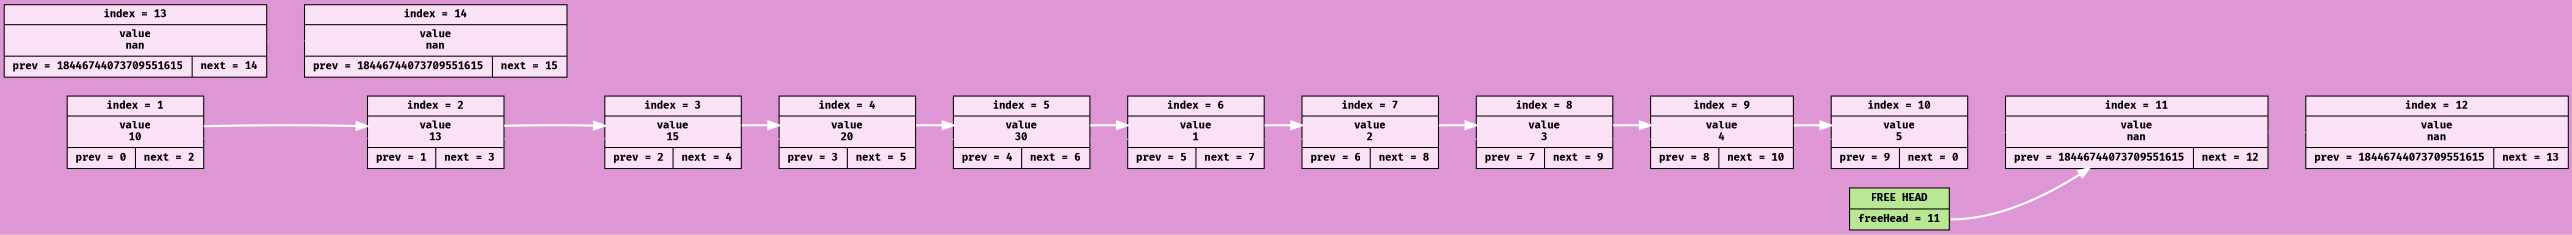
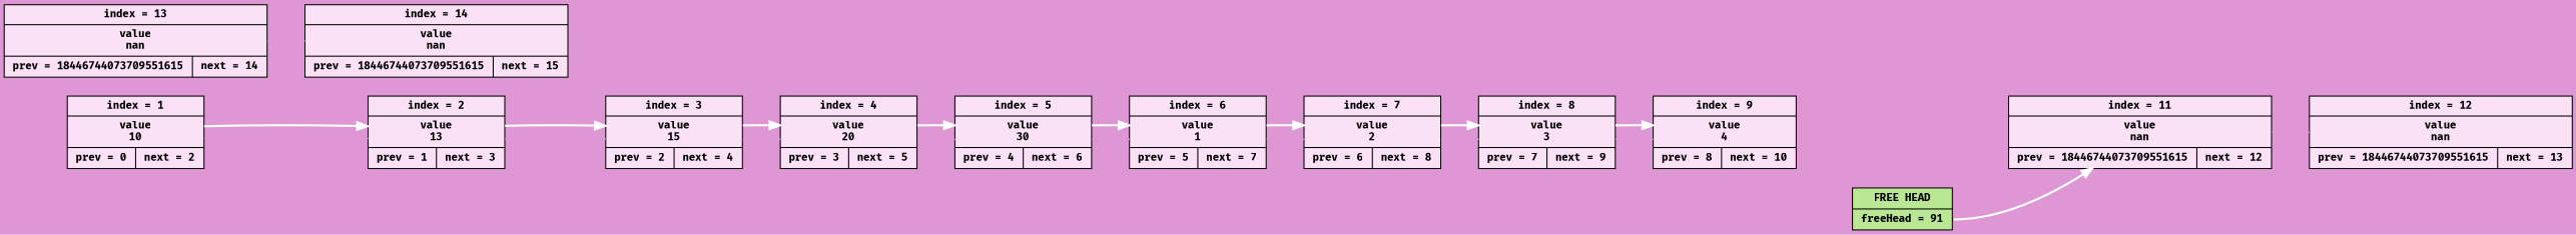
  digraph {
    bgcolor="#de97d4"
    rankdir=LR
    node [color="#000000" fillcolor="#fae1f6" fontname="Fira Code Bold" fontsize=10 shape=record style=filled]
    edge [color="#de97d4" weight=1000000000]
    n1 [label="index = 1|value\n10|{prev = 0|next = 2}"]
    n2 [label="index = 2|value\n13|{prev = 1|next = 3}"]
-   n3 [label="index = 10|value\n5|{prev = 9|next = 0}"]
    n4 [label="index = 11|value\nnan|{prev = 18446744073709551615|next = 12}"]
-   n5 [fillcolor="#b9e793" label="FREE HEAD|<freeHead>freeHead = 11"]
+   n5 [fillcolor="#b9e793" label="FREE HEAD|<freeHead>freeHead = 91"]
    n6 [label="index = 12|value\nnan|{prev = 18446744073709551615|next = 13}"]
    n7 [label="index = 3|value\n15|{prev = 2|next = 4}"]
    n8 [label="index = 4|value\n20|{prev = 3|next = 5}"]
    n9 [label="index = 5|value\n30|{prev = 4|next = 6}"]
    n10 [label="index = 6|value\n1|{prev = 5|next = 7}"]
    n11 [label="index = 7|value\n2|{prev = 6|next = 8}"]
    n12 [label="index = 8|value\n3|{prev = 7|next = 9}"]
    n13 [label="index = 9|value\n4|{prev = 8|next = 10}"]
    n14 [label="index = 13|value\nnan|{prev = 18446744073709551615|next = 14}"]
    n15 [label="index = 14|value\nnan|{prev = 18446744073709551615|next = 15}"]
    n1 -> n2
    n1 -> n2 [color=white style=bold weight=""]
    n2 -> n7
    n2 -> n7 [color=white style=bold weight=""]
-   n3 -> n4
    n4 -> n6
    n5 -> n4 [color=white style=bold tailport=freeHead weight=""]
    n7 -> n8
    n7 -> n8 [color=white style=bold weight=""]
    n8 -> n9
    n8 -> n9 [color=white style=bold weight=""]
    n9 -> n10
    n9 -> n10 [color=white style=bold weight=""]
    n10 -> n11
    n10 -> n11 [color=white style=bold weight=""]
    n11 -> n12
    n11 -> n12 [color=white style=bold weight=""]
    n12 -> n13
    n12 -> n13 [color=white style=bold weight=""]
-   n13 -> n3
-   n13 -> n3 [color=white style=bold weight=""]
    n14 -> n15
  }
